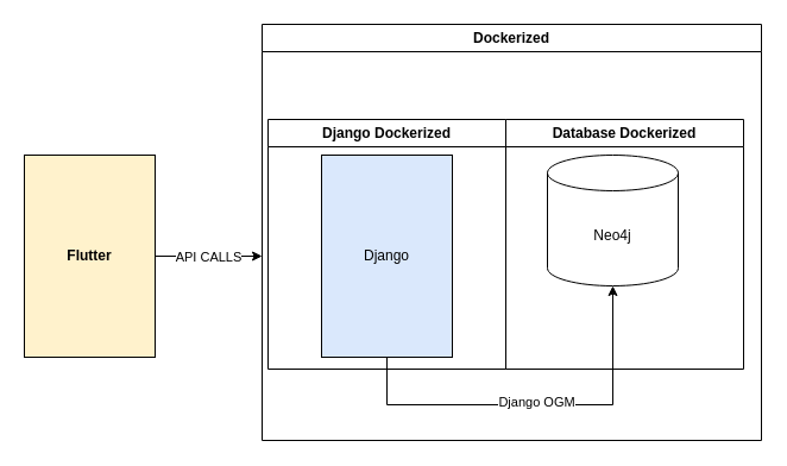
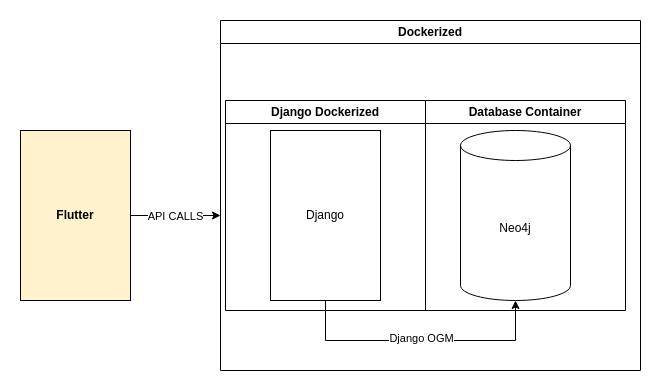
  <mxCell id="0" />
  <mxCell id="1" parent="0" />
- <mxCell id="2" value="Neo4j" style="shape=cylinder3;whiteSpace=wrap;html=1;boundedLbl=1;backgroundOutline=1;size=15;" vertex="1" parent="1"><mxGeometry x="460" y="130" width="110" height="110" as="geometry" /></mxCell>
+ <mxCell id="2" value="Neo4j" style="shape=cylinder3;whiteSpace=wrap;html=1;boundedLbl=1;backgroundOutline=1;size=15;" vertex="1" parent="1"><mxGeometry x="460" y="130" width="110" height="170" as="geometry" /></mxCell>
  <mxCell id="3" style="edgeStyle=orthogonalEdgeStyle;rounded=0;orthogonalLoop=1;jettySize=auto;html=1;" edge="1" parent="1" source="5"><mxGeometry relative="1" as="geometry"><mxPoint x="220" y="215" as="targetPoint" /></mxGeometry></mxCell>
  <mxCell id="4" value="API CALLS" style="edgeLabel;html=1;align=center;verticalAlign=middle;resizable=0;points=[];" vertex="1" connectable="0" parent="3"><mxGeometry x="-0.035" relative="1" as="geometry"><mxPoint as="offset" /></mxGeometry></mxCell>
  <mxCell id="5" value="Flutter" style="rounded=0;whiteSpace=wrap;html=1;fontStyle=1;fillColor=#fff2cc;" vertex="1" parent="1"><mxGeometry x="20" y="130" width="110" height="170" as="geometry" /></mxCell>
- <mxCell id="6" value="Django" style="rounded=0;whiteSpace=wrap;html=1;fillColor=#dae8fc;" vertex="1" parent="1"><mxGeometry x="270" y="130" width="110" height="170" as="geometry" /></mxCell>
+ <mxCell id="6" value="Django" style="rounded=0;whiteSpace=wrap;html=1;" vertex="1" parent="1"><mxGeometry x="270" y="130" width="110" height="170" as="geometry" /></mxCell>
  <mxCell id="7" value="Dockerized" style="swimlane;whiteSpace=wrap;html=1;" vertex="1" parent="1"><mxGeometry x="220" y="20" width="420" height="350" as="geometry" /></mxCell>
  <mxCell id="8" value="Django Dockerized" style="swimlane;whiteSpace=wrap;html=1;" vertex="1" parent="7"><mxGeometry x="5" y="80" width="200" height="210" as="geometry" /></mxCell>
- <mxCell id="9" value="Database Dockerized" style="swimlane;whiteSpace=wrap;html=1;" vertex="1" parent="7"><mxGeometry x="205" y="80" width="200" height="210" as="geometry" /></mxCell>
+ <mxCell id="9" value="Database Container" style="swimlane;whiteSpace=wrap;html=1;" vertex="1" parent="7"><mxGeometry x="205" y="80" width="200" height="210" as="geometry" /></mxCell>
  <mxCell id="10" style="edgeStyle=orthogonalEdgeStyle;rounded=0;orthogonalLoop=1;jettySize=auto;html=1;exitX=0.5;exitY=1;exitDx=0;exitDy=0;entryX=0.5;entryY=1;entryDx=0;entryDy=0;entryPerimeter=0;" edge="1" parent="1" source="6" target="2"><mxGeometry relative="1" as="geometry"><Array as="points"><mxPoint x="325" y="340" /><mxPoint x="515" y="340" /></Array></mxGeometry></mxCell>
  <mxCell id="11" value="Django OGM" style="edgeLabel;html=1;align=center;verticalAlign=middle;resizable=0;points=[];" vertex="1" connectable="0" parent="10"><mxGeometry y="3" relative="1" as="geometry"><mxPoint as="offset" /></mxGeometry></mxCell>
